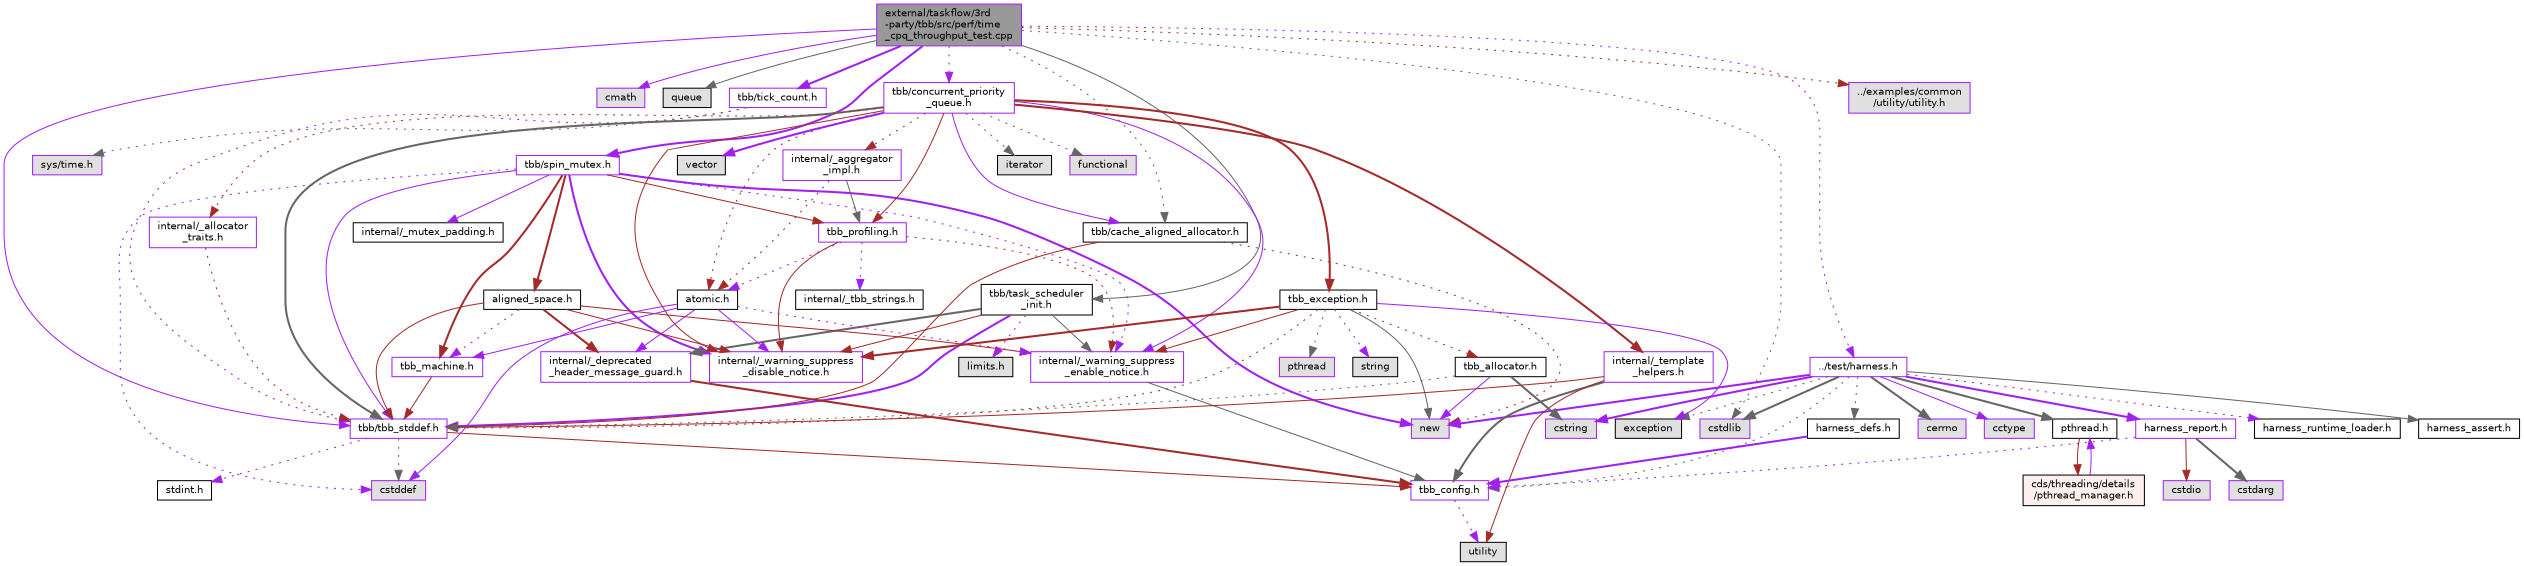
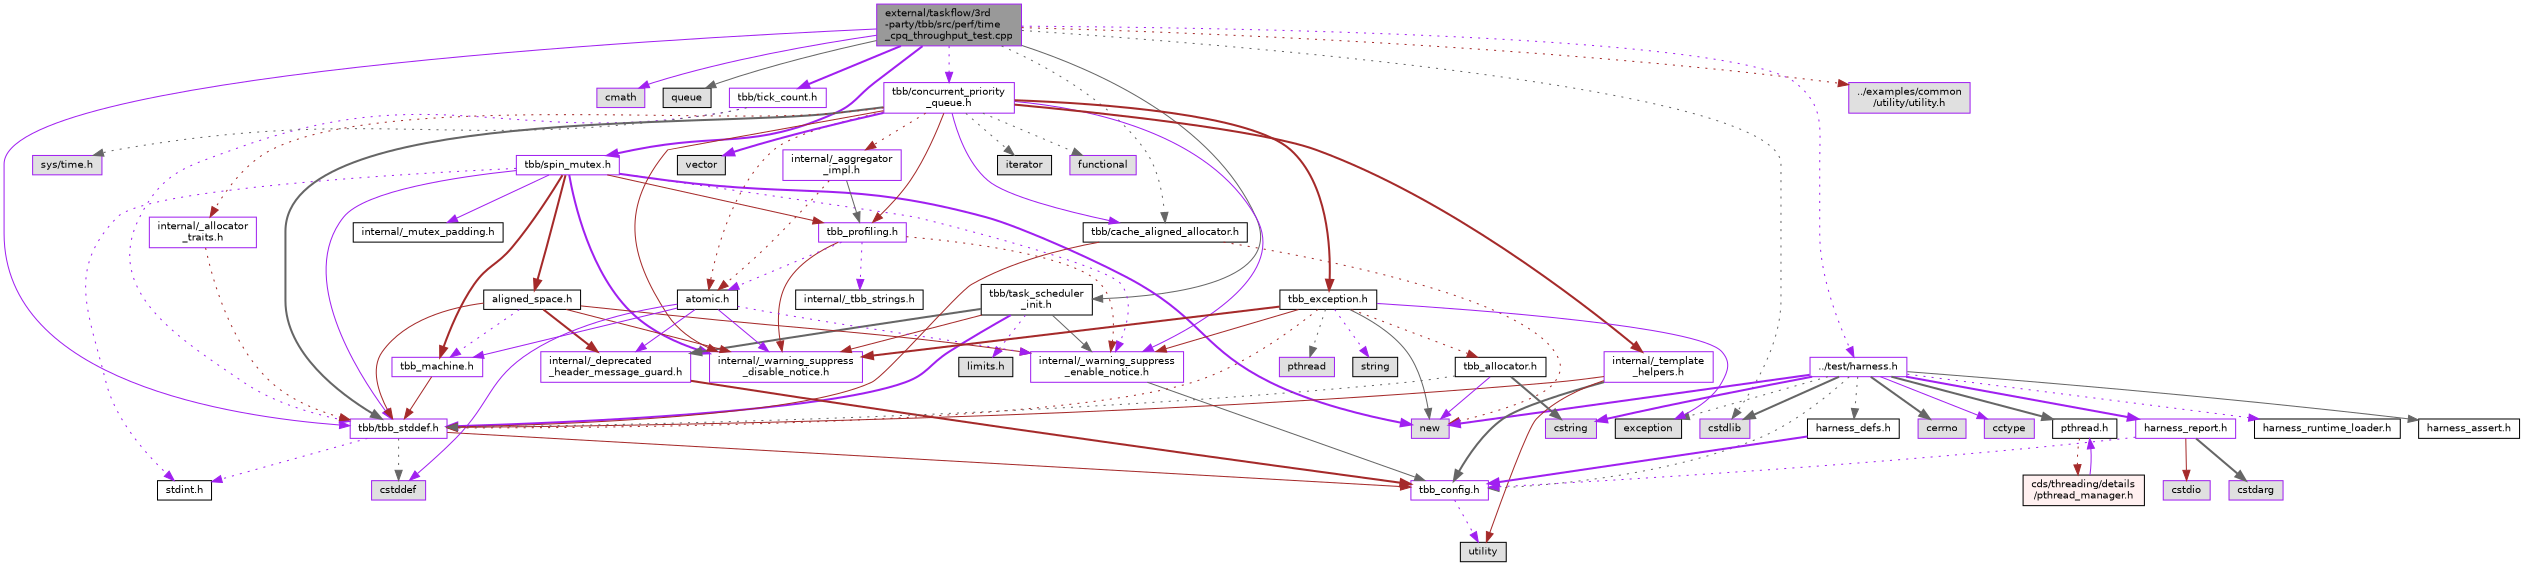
  digraph {
    node [color=purple fillcolor=white fontname=Helvetica fontsize=10 shape=box style=filled]
    edge [color=purple fontname=Helvetica fontsize=10 labelfontname=Helvetica labelfontsize=10 style=dotted]
    n1 [fillcolor=grey60 fontcolor=black height=0.2 label="external/taskflow/3rd\l-party/tbb/src/perf/time\l_cpq_throughput_test.cpp" width=0.4]
    n2 [fillcolor="#E0E0E0" height=0.2 label=cstdlib width=0.4]
    n3 [fillcolor="#E0E0E0" height=0.2 label=cmath width=0.4]
    n4 [color=black fillcolor="#E0E0E0" height=0.2 label=queue width=0.4]
    n5 [height=0.2 label="tbb/tbb_stddef.h" width=0.4]
    n6 [height=0.2 label="tbb/spin_mutex.h" width=0.4]
    n7 [color=black height=0.2 label="tbb/task_scheduler\l_init.h" width=0.4]
    n8 [height=0.2 label="tbb/tick_count.h" width=0.4]
    n9 [color=black height=0.2 label="tbb/cache_aligned_allocator.h" width=0.4]
    n10 [height=0.2 label="tbb/concurrent_priority\l_queue.h" width=0.4]
    n11 [height=0.2 label="../test/harness.h" width=0.4]
    n12 [fillcolor="#E0E0E0" height=0.2 label="../examples/common\l/utility/utility.h" width=0.4]
    n13 [height=0.2 label="tbb_config.h" width=0.4]
    n14 [fillcolor="#E0E0E0" height=0.2 label=cstddef width=0.4]
    n15 [color=black height=0.2 label="stdint.h" width=0.4]
    n16 [height=0.2 label="internal/_warning_suppress\l_enable_notice.h" width=0.4]
    n17 [fillcolor="#E0E0E0" height=0.2 label=new width=0.4]
    n18 [color=black height=0.2 label="aligned_space.h" width=0.4]
    n19 [height=0.2 label="tbb_machine.h" width=0.4]
    n20 [height=0.2 label="internal/_warning_suppress\l_disable_notice.h" width=0.4]
    n21 [height=0.2 label="tbb_profiling.h" width=0.4]
    n22 [color=black height=0.2 label="internal/_mutex_padding.h" width=0.4]
    n23 [height=0.2 label="internal/_deprecated\l_header_message_guard.h" width=0.4]
    n24 [color=black fillcolor="#E0E0E0" height=0.2 label="limits.h" width=0.4]
    n25 [fillcolor="#E0E0E0" height=0.2 label="sys/time.h" width=0.4]
    n26 [color=black height=0.2 label="atomic.h" width=0.4]
    n27 [color=black height=0.2 label="tbb_exception.h" width=0.4]
    n28 [height=0.2 label="internal/_aggregator\l_impl.h" width=0.4]
    n29 [height=0.2 label="internal/_template\l_helpers.h" width=0.4]
    n30 [height=0.2 label="internal/_allocator\l_traits.h" width=0.4]
    n31 [color=black fillcolor="#E0E0E0" height=0.2 label=vector width=0.4]
    n32 [color=black fillcolor="#E0E0E0" height=0.2 label=iterator width=0.4]
    n33 [fillcolor="#E0E0E0" height=0.2 label=functional width=0.4]
    n34 [color=black fillcolor="#E0E0E0" height=0.2 label=exception width=0.4]
    n35 [fillcolor="#E0E0E0" height=0.2 label=cstring width=0.4]
    n36 [color=black height=0.2 label="harness_defs.h" width=0.4]
    n37 [fillcolor="#E0E0E0" height=0.2 label=cerrno width=0.4]
    n38 [fillcolor="#E0E0E0" height=0.2 label=cctype width=0.4]
    n39 [color=black height=0.2 label="pthread.h" width=0.4]
    n40 [color=black height=0.2 label="harness_runtime_loader.h" width=0.4]
    n41 [height=0.2 label="harness_report.h" width=0.4]
    n42 [color=black height=0.2 label="harness_assert.h" width=0.4]
    n43 [color=black fillcolor="#E0E0E0" height=0.2 label=utility width=0.4]
    n44 [color=black height=0.2 label="internal/_tbb_strings.h" width=0.4]
    n45 [color=black fillcolor="#E0E0E0" height=0.2 label=string width=0.4]
    n46 [color=black height=0.2 label="tbb_allocator.h" width=0.4]
    n47 [fillcolor="#E0E0E0" height=0.2 label=pthread width=0.4]
    n48 [color=black fillcolor="#FFF0F0" height=0.2 label="cds/threading/details\l/pthread_manager.h" width=0.4]
    n49 [fillcolor="#E0E0E0" height=0.2 label=cstdio width=0.4]
    n50 [fillcolor="#E0E0E0" height=0.2 label=cstdarg width=0.4]
    n1 -> n2 [color=gray40]
    n1 -> n3 [style=solid]
    n1 -> n4 [color=gray40 style=solid]
    n1 -> n5 [style=solid]
    n1 -> n6 [style=bold]
    n1 -> n7 [color=gray40 style=solid]
    n1 -> n8 [style=bold]
    n1 -> n9 [color=gray40]
    n1 -> n10
    n1 -> n11
    n1 -> n12 [color=brown]
    n5 -> n13 [color=brown style=solid]
    n5 -> n14 [color=gray40]
    n5 -> n15
    n6 -> n5 [style=solid]
-   n6 -> n14
+   n6 -> n15
    n6 -> n16
    n6 -> n17 [style=bold]
    n6 -> n18 [color=brown style=bold]
    n6 -> n19 [color=brown style=bold]
    n6 -> n20 [style=bold]
    n6 -> n21 [color=brown style=solid]
    n6 -> n22 [style=solid]
    n7 -> n5 [style=bold]
    n7 -> n16 [color=gray40 style=solid]
    n7 -> n20 [color=brown style=solid]
    n7 -> n23 [color=gray40 style=bold]
    n7 -> n24
    n8 -> n5
    n8 -> n25 [color=gray40]
    n9 -> n5 [color=brown style=solid]
    n9 -> n17 [color=brown]
    n10 -> n5 [color=gray40 style=bold]
    n10 -> n9 [style=solid]
    n10 -> n16 [style=solid]
    n10 -> n20 [color=brown style=solid]
    n10 -> n21 [color=brown style=solid]
    n10 -> n26 [color=brown]
    n10 -> n27 [color=brown style=bold]
    n10 -> n28 [color=brown]
    n10 -> n29 [color=brown style=bold]
    n10 -> n30 [color=brown]
    n10 -> n31 [style=bold]
    n10 -> n32 [color=gray40]
    n10 -> n33 [color=gray40]
    n11 -> n2 [color=gray40 style=bold]
    n11 -> n13 [color=gray40]
    n11 -> n17 [style=bold]
    n11 -> n34 [color=gray40]
    n11 -> n35 [style=bold]
    n11 -> n36 [color=gray40]
    n11 -> n37 [color=gray40 style=bold]
    n11 -> n38 [style=solid]
    n11 -> n39 [color=gray40 style=bold]
    n11 -> n40
    n11 -> n41 [style=bold]
    n11 -> n42 [color=gray40 style=solid]
    n13 -> n43
    n16 -> n13 [color=gray40 style=solid]
    n18 -> n5 [color=brown style=solid]
    n18 -> n16 [color=brown style=solid]
    n18 -> n19
    n18 -> n20 [color=brown style=solid]
    n18 -> n23 [color=brown style=bold]
    n19 -> n5 [color=brown style=solid]
    n21 -> n16 [color=brown]
    n21 -> n20 [color=brown style=solid]
    n21 -> n26
    n21 -> n44
    n23 -> n13 [color=brown style=bold]
    n26 -> n14 [style=solid]
    n26 -> n16
    n26 -> n19 [style=solid]
    n26 -> n20 [style=solid]
    n26 -> n23 [style=solid]
    n27 -> n5 [color=brown]
    n27 -> n16 [color=brown style=solid]
    n27 -> n17 [color=gray40 style=solid]
    n27 -> n20 [color=brown style=bold]
    n27 -> n34 [style=solid]
    n27 -> n45
    n27 -> n46 [color=brown]
    n27 -> n47 [color=gray40]
    n28 -> n21 [color=gray40 style=solid]
    n28 -> n26 [color=brown]
    n29 -> n5 [color=brown style=solid]
    n29 -> n13 [color=gray40 style=bold]
    n29 -> n43 [color=brown style=solid]
    n30 -> n5 [color=brown]
    n36 -> n13 [style=bold]
-   n39 -> n48 [color=brown style=solid]
+   n39 -> n48 [color=brown]
    n41 -> n13
    n41 -> n49 [color=brown style=solid]
    n41 -> n50 [color=gray40 style=bold]
    n46 -> n5 [color=gray40]
    n46 -> n17 [style=solid]
    n46 -> n35 [color=gray40 style=bold]
    n48 -> n39 [style=solid]
  }
